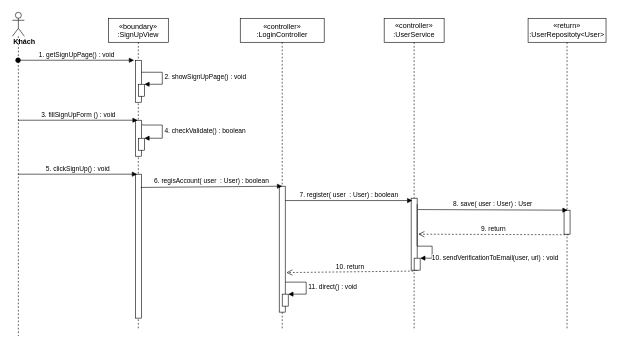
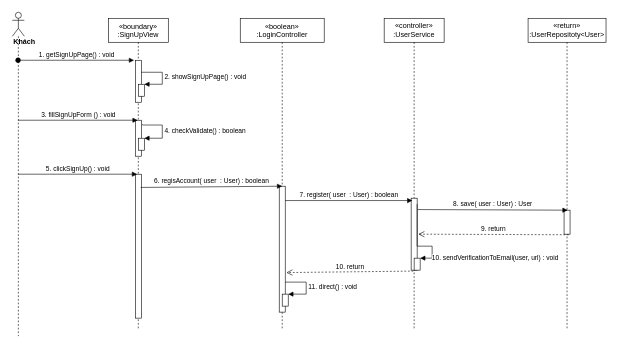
  <mxCell id="0" />
  <mxCell id="1" parent="0" />
  <mxCell id="2" value="«boundary»&#10;:SignUpView" style="shape=umlLifeline;perimeter=lifelinePerimeter;container=1;collapsible=0;recursiveResize=0;rounded=0;shadow=0;strokeWidth=1;" parent="1" vertex="1"><mxGeometry x="180" y="30" width="100" height="520" as="geometry" /></mxCell>
  <mxCell id="3" value="" style="points=[];perimeter=orthogonalPerimeter;rounded=0;shadow=0;strokeWidth=1;" parent="2" vertex="1"><mxGeometry x="45" y="70" width="10" height="70" as="geometry" /></mxCell>
  <mxCell id="4" value="" style="points=[];perimeter=orthogonalPerimeter;rounded=0;shadow=0;strokeWidth=1;" parent="2" vertex="1"><mxGeometry x="45" y="170" width="10" height="60" as="geometry" /></mxCell>
  <mxCell id="5" value="" style="html=1;points=[];perimeter=orthogonalPerimeter;" parent="2" vertex="1"><mxGeometry x="50" y="110" width="10" height="20" as="geometry" /></mxCell>
  <mxCell id="6" value="2. showSignUpPage() : void" style="edgeStyle=orthogonalEdgeStyle;html=1;align=left;spacingLeft=2;endArrow=block;rounded=0;entryX=1;entryY=0;" parent="2" source="3" target="5" edge="1"><mxGeometry relative="1" as="geometry"><mxPoint x="70" y="70" as="sourcePoint" /><Array as="points"><mxPoint x="90" y="90" /><mxPoint x="90" y="110" /></Array></mxGeometry></mxCell>
  <mxCell id="7" value="" style="html=1;points=[];perimeter=orthogonalPerimeter;" parent="2" vertex="1"><mxGeometry x="50" y="200" width="10" height="20" as="geometry" /></mxCell>
  <mxCell id="8" value="4. checkValidate() : boolean" style="edgeStyle=orthogonalEdgeStyle;html=1;align=left;spacingLeft=2;endArrow=block;rounded=0;exitX=1.2;exitY=0.114;exitDx=0;exitDy=0;exitPerimeter=0;" parent="2" source="4" target="7" edge="1"><mxGeometry relative="1" as="geometry"><mxPoint x="180" y="110" as="sourcePoint" /><Array as="points"><mxPoint x="57" y="178" /><mxPoint x="90" y="178" /><mxPoint x="90" y="200" /></Array><mxPoint x="120" y="240" as="targetPoint" /></mxGeometry></mxCell>
  <mxCell id="9" value="" style="html=1;points=[];perimeter=orthogonalPerimeter;" parent="2" vertex="1"><mxGeometry x="45" y="260" width="10" height="240" as="geometry" /></mxCell>
- <mxCell id="10" value="«controller»&#10;:LoginController" style="shape=umlLifeline;perimeter=lifelinePerimeter;container=1;collapsible=0;recursiveResize=0;rounded=0;shadow=0;strokeWidth=1;" parent="1" vertex="1"><mxGeometry x="400" y="30" width="140" height="520" as="geometry" /></mxCell>
+ <mxCell id="10" value="«boolean»&#10;:LoginController" style="shape=umlLifeline;perimeter=lifelinePerimeter;container=1;collapsible=0;recursiveResize=0;rounded=0;shadow=0;strokeWidth=1;" parent="1" vertex="1"><mxGeometry x="400" y="30" width="140" height="520" as="geometry" /></mxCell>
  <mxCell id="11" value="" style="points=[];perimeter=orthogonalPerimeter;rounded=0;shadow=0;strokeWidth=1;" parent="10" vertex="1"><mxGeometry x="65" y="280" width="10" height="210" as="geometry" /></mxCell>
  <mxCell id="12" value="" style="html=1;points=[];perimeter=orthogonalPerimeter;" parent="10" vertex="1"><mxGeometry x="70" y="460" width="10" height="20" as="geometry" /></mxCell>
  <mxCell id="13" value="11. direct() : void" style="edgeStyle=orthogonalEdgeStyle;html=1;align=left;spacingLeft=2;endArrow=block;rounded=0;entryX=1;entryY=0;" parent="10" source="11" target="12" edge="1"><mxGeometry relative="1" as="geometry"><mxPoint x="80" y="390" as="sourcePoint" /><Array as="points"><mxPoint x="110" y="440" /><mxPoint x="110" y="460" /></Array></mxGeometry></mxCell>
  <mxCell id="14" value="&lt;div&gt;&lt;b&gt;Khách&lt;/b&gt;&lt;/div&gt;" style="shape=umlLifeline;participant=umlActor;perimeter=lifelinePerimeter;whiteSpace=wrap;html=1;container=1;collapsible=0;recursiveResize=0;verticalAlign=top;spacingTop=36;outlineConnect=0;align=left;" parent="1" vertex="1"><mxGeometry x="20" y="20" width="20" height="540" as="geometry" /></mxCell>
  <mxCell id="15" value="&lt;span&gt;«controller»&lt;br&gt;&lt;/span&gt;:UserService" style="shape=umlLifeline;perimeter=lifelinePerimeter;whiteSpace=wrap;html=1;container=1;collapsible=0;recursiveResize=0;outlineConnect=0;" parent="1" vertex="1"><mxGeometry x="640" y="30" width="100" height="520" as="geometry" /></mxCell>
  <mxCell id="16" value="" style="points=[];perimeter=orthogonalPerimeter;rounded=0;shadow=0;strokeWidth=1;" parent="15" vertex="1"><mxGeometry x="45" y="300" width="10" height="120" as="geometry" /></mxCell>
  <mxCell id="17" value="" style="html=1;points=[];perimeter=orthogonalPerimeter;" parent="15" vertex="1"><mxGeometry x="50" y="400" width="10" height="20" as="geometry" /></mxCell>
  <mxCell id="18" value="10. sendVerificationToEmail(user, url) : void" style="edgeStyle=orthogonalEdgeStyle;html=1;align=left;spacingLeft=2;endArrow=block;rounded=0;entryX=1;entryY=0;" parent="15" target="17" edge="1"><mxGeometry x="0.758" relative="1" as="geometry"><mxPoint x="55" y="310" as="sourcePoint" /><Array as="points"><mxPoint x="55" y="380" /><mxPoint x="80" y="380" /><mxPoint x="80" y="400" /></Array><mxPoint as="offset" /></mxGeometry></mxCell>
  <mxCell id="19" value="1. getSignUpPage() : void" style="html=1;verticalAlign=bottom;startArrow=oval;startFill=1;endArrow=block;startSize=8;entryX=-0.2;entryY=0;entryDx=0;entryDy=0;entryPerimeter=0;" parent="1" source="14" target="3" edge="1"><mxGeometry width="60" relative="1" as="geometry"><mxPoint x="330" y="170" as="sourcePoint" /><mxPoint x="390" y="170" as="targetPoint" /></mxGeometry></mxCell>
  <mxCell id="20" value="3. fillSignUpForm () : void" style="html=1;verticalAlign=bottom;endArrow=block;entryX=0.4;entryY=0;entryDx=0;entryDy=0;entryPerimeter=0;" parent="1" source="14" target="4" edge="1"><mxGeometry width="80" relative="1" as="geometry"><mxPoint x="320" y="170" as="sourcePoint" /><mxPoint x="400" y="170" as="targetPoint" /></mxGeometry></mxCell>
  <mxCell id="21" value="5. clickSignUp() : void" style="html=1;verticalAlign=bottom;endArrow=block;entryX=0.3;entryY=0;entryDx=0;entryDy=0;entryPerimeter=0;" parent="1" source="14" target="9" edge="1"><mxGeometry width="80" relative="1" as="geometry"><mxPoint x="320" y="270" as="sourcePoint" /><mxPoint x="218" y="294" as="targetPoint" /></mxGeometry></mxCell>
  <mxCell id="22" value="6. regisAccount( user&amp;nbsp; : User) : boolean" style="html=1;verticalAlign=bottom;endArrow=block;entryX=0.5;entryY=0;entryDx=0;entryDy=0;entryPerimeter=0;exitX=0.9;exitY=0.092;exitDx=0;exitDy=0;exitPerimeter=0;" parent="1" target="11" edge="1" source="9"><mxGeometry width="80" relative="1" as="geometry"><mxPoint x="250" y="310" as="sourcePoint" /><mxPoint x="400" y="270" as="targetPoint" /></mxGeometry></mxCell>
  <mxCell id="23" value="&lt;span&gt;«return»&lt;br&gt;&lt;/span&gt;:UserRepositoty&amp;lt;User&amp;gt;" style="shape=umlLifeline;perimeter=lifelinePerimeter;whiteSpace=wrap;html=1;container=1;collapsible=0;recursiveResize=0;outlineConnect=0;" parent="1" vertex="1"><mxGeometry x="880" y="30" width="130" height="520" as="geometry" /></mxCell>
  <mxCell id="24" value="" style="points=[];perimeter=orthogonalPerimeter;rounded=0;shadow=0;strokeWidth=1;" parent="23" vertex="1"><mxGeometry x="60" y="320" width="10" height="40" as="geometry" /></mxCell>
  <mxCell id="25" value="7. register( user&amp;nbsp; : User) : boolean" style="html=1;verticalAlign=bottom;endArrow=block;entryX=0.2;entryY=0.033;entryDx=0;entryDy=0;entryPerimeter=0;" parent="1" source="11" target="16" edge="1"><mxGeometry width="80" relative="1" as="geometry"><mxPoint x="620" y="380" as="sourcePoint" /><mxPoint x="660" y="335" as="targetPoint" /></mxGeometry></mxCell>
  <mxCell id="26" value="10. return" style="html=1;verticalAlign=bottom;endArrow=open;dashed=1;endSize=8;exitX=0.367;exitY=1.013;exitDx=0;exitDy=0;exitPerimeter=0;entryX=1.2;entryY=0.686;entryDx=0;entryDy=0;entryPerimeter=0;" parent="1" source="16" target="11" edge="1"><mxGeometry relative="1" as="geometry"><mxPoint x="740" y="390" as="sourcePoint" /><mxPoint x="510" y="440" as="targetPoint" /></mxGeometry></mxCell>
  <mxCell id="27" value="8. save( user : User) : User" style="html=1;verticalAlign=bottom;endArrow=block;entryX=0.6;entryY=0;entryDx=0;entryDy=0;entryPerimeter=0;exitX=1.1;exitY=0.158;exitDx=0;exitDy=0;exitPerimeter=0;" parent="1" source="16" target="24" edge="1"><mxGeometry width="80" relative="1" as="geometry"><mxPoint x="690" y="350" as="sourcePoint" /><mxPoint x="770" y="370" as="targetPoint" /></mxGeometry></mxCell>
  <mxCell id="28" value="9. return" style="html=1;verticalAlign=bottom;endArrow=open;dashed=1;endSize=8;exitX=0.8;exitY=1.025;exitDx=0;exitDy=0;exitPerimeter=0;entryX=1.2;entryY=0.5;entryDx=0;entryDy=0;entryPerimeter=0;" parent="1" source="24" target="16" edge="1"><mxGeometry relative="1" as="geometry"><mxPoint x="770" y="370" as="sourcePoint" /><mxPoint x="690" y="370" as="targetPoint" /></mxGeometry></mxCell>
